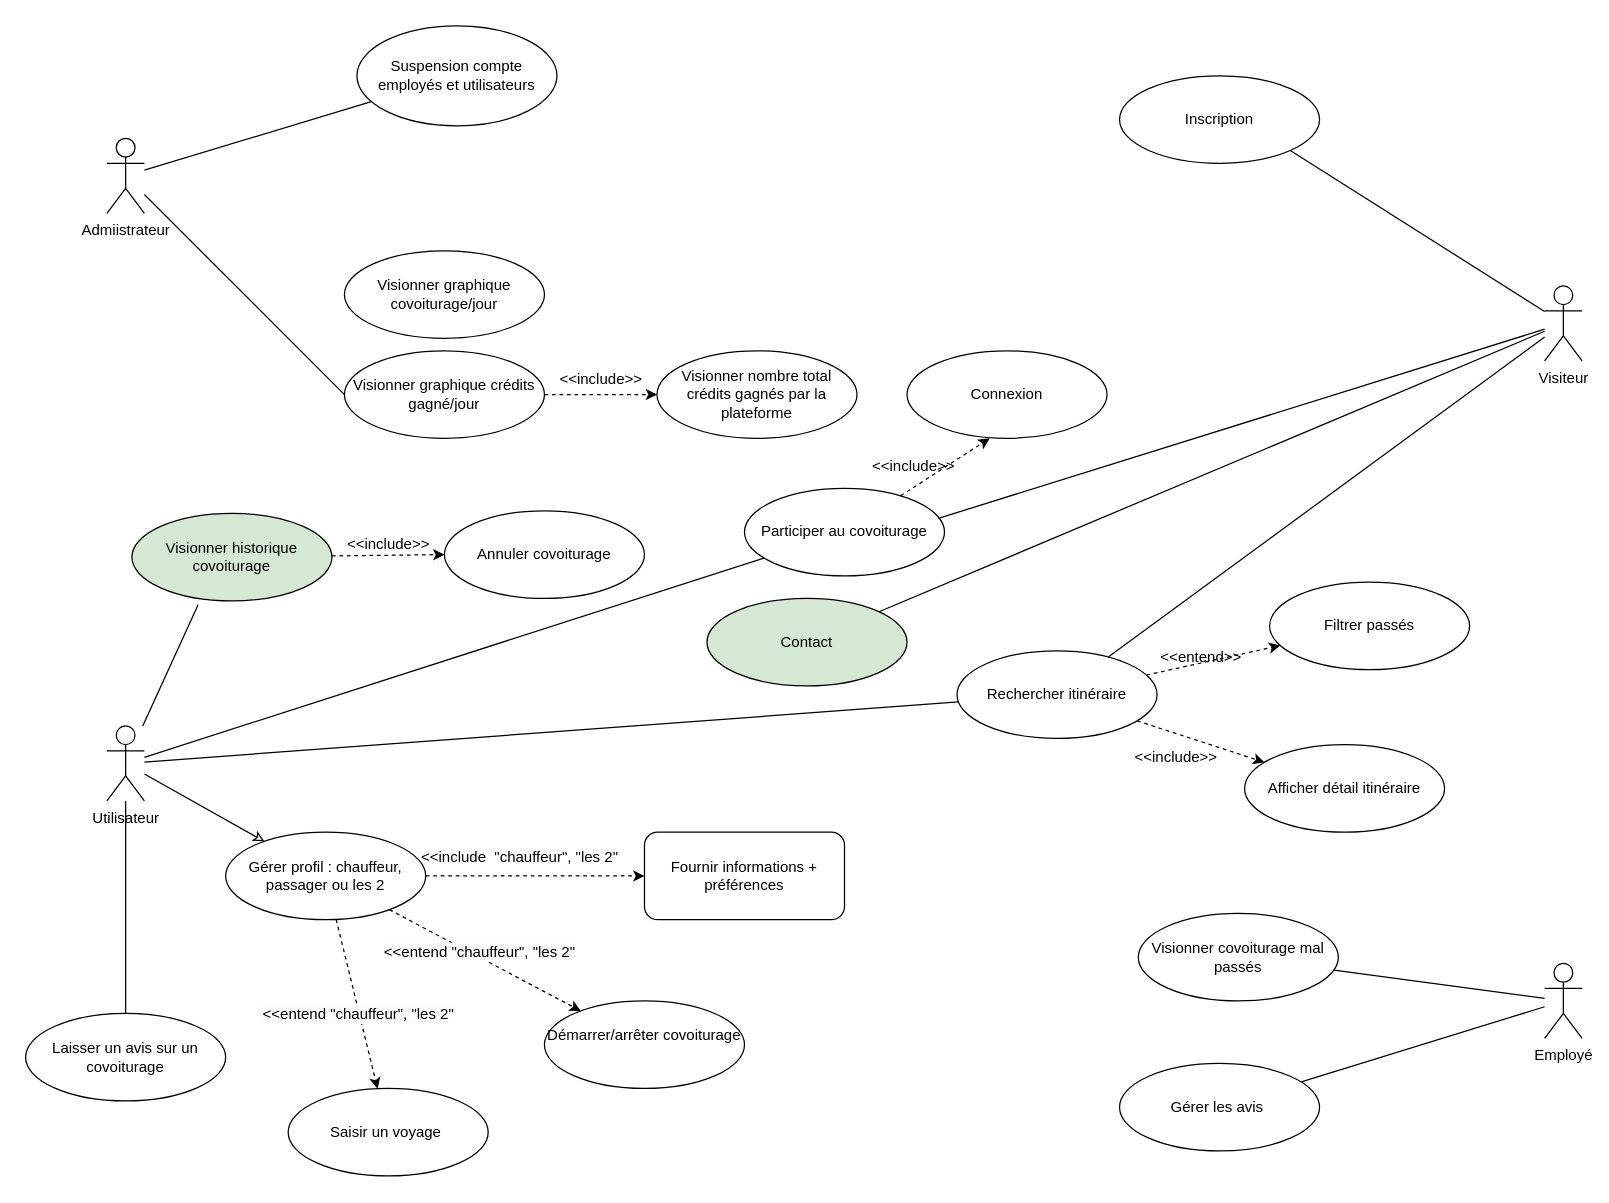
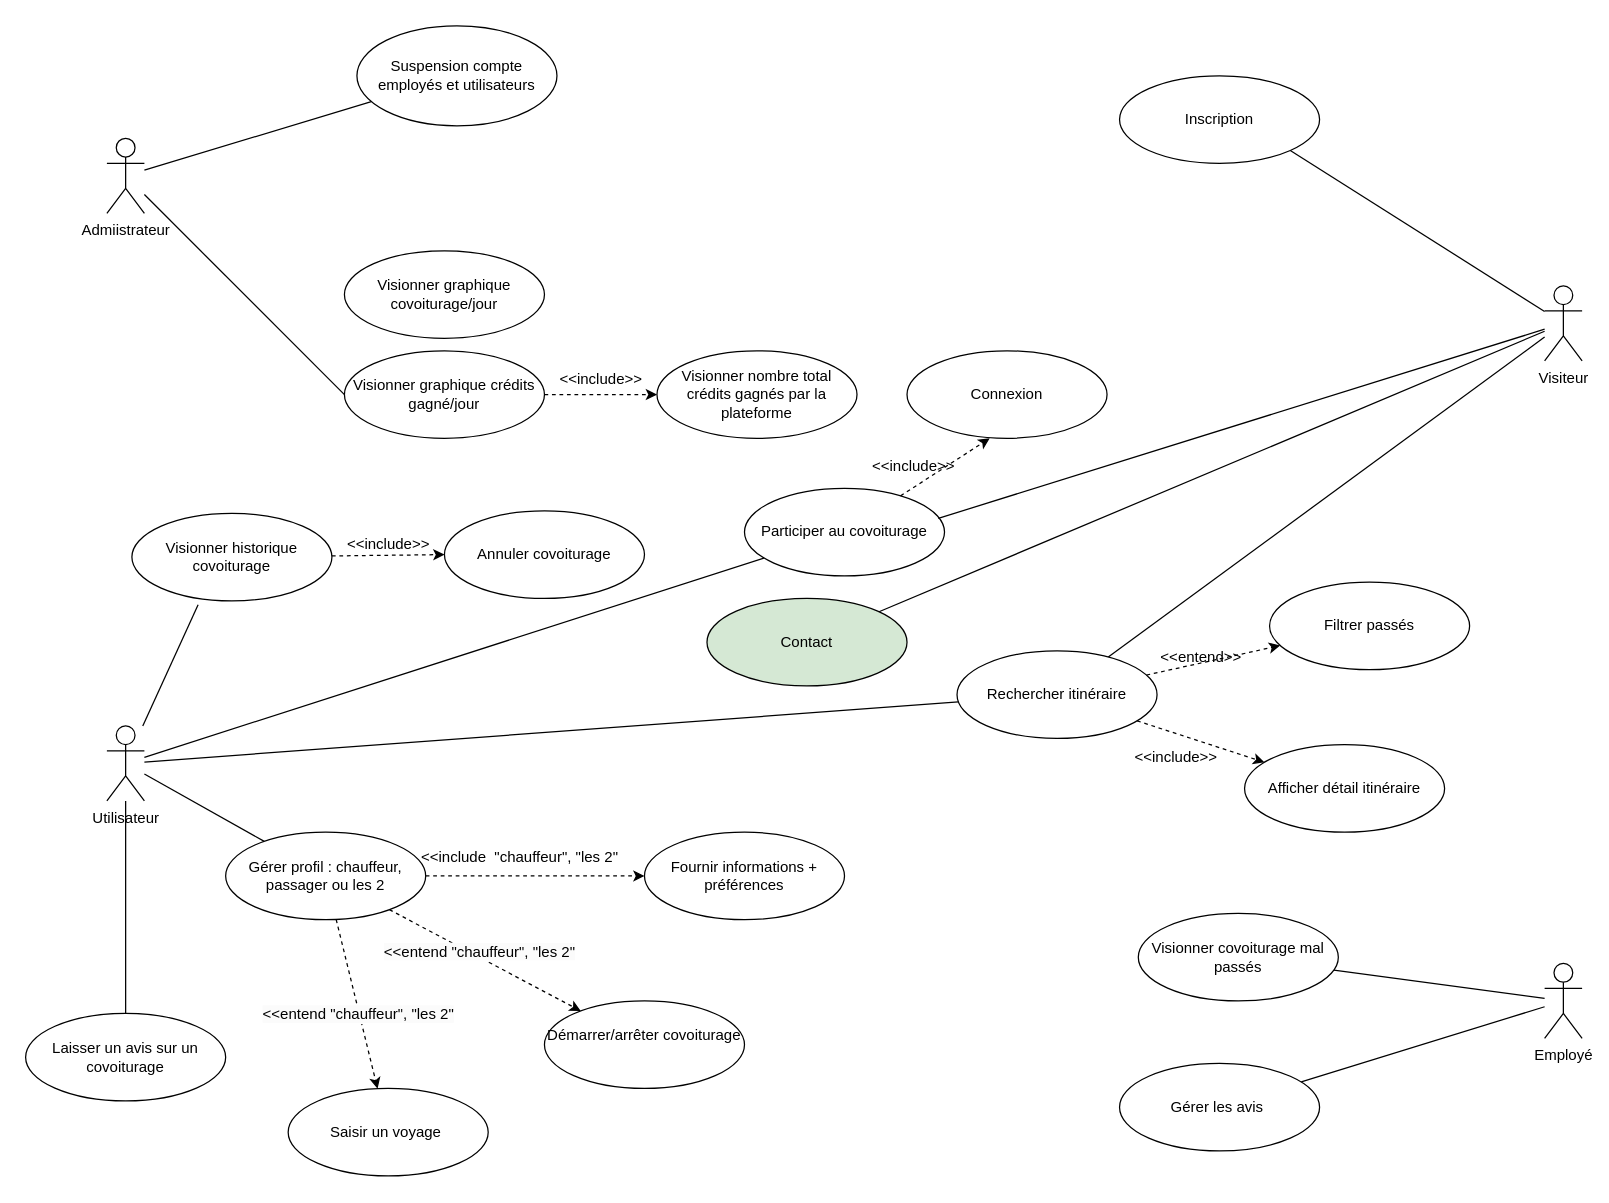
  <mxCell id="0" />
  <mxCell id="1" parent="0" />
  <mxCell id="2" style="rounded=0;orthogonalLoop=1;jettySize=auto;html=1;endArrow=none;endFill=0;" edge="1" parent="1" source="4" target="17"><mxGeometry relative="1" as="geometry" /></mxCell>
  <mxCell id="3" style="rounded=0;orthogonalLoop=1;jettySize=auto;html=1;entryX=0;entryY=0.5;entryDx=0;entryDy=0;endArrow=none;endFill=0;" edge="1" parent="1" source="4" target="20"><mxGeometry relative="1" as="geometry" /></mxCell>
  <mxCell id="4" value="Admiistrateur" style="shape=umlActor;verticalLabelPosition=bottom;verticalAlign=top;html=1;outlineConnect=0;" parent="1" vertex="1"><mxGeometry x="85" y="110" width="30" height="60" as="geometry" /></mxCell>
  <mxCell id="5" style="rounded=0;orthogonalLoop=1;jettySize=auto;html=1;entryX=1;entryY=1;entryDx=0;entryDy=0;endArrow=none;endFill=0;" edge="1" parent="1" source="8" target="39"><mxGeometry relative="1" as="geometry" /></mxCell>
  <mxCell id="6" style="rounded=0;orthogonalLoop=1;jettySize=auto;html=1;endArrow=none;endFill=0;" edge="1" parent="1" source="8" target="40"><mxGeometry relative="1" as="geometry" /></mxCell>
  <mxCell id="7" style="rounded=0;orthogonalLoop=1;jettySize=auto;html=1;endArrow=none;endFill=0;" edge="1" parent="1" source="8" target="48"><mxGeometry relative="1" as="geometry" /></mxCell>
  <mxCell id="8" value="Visiteur" style="shape=umlActor;verticalLabelPosition=bottom;verticalAlign=top;html=1;outlineConnect=0;" parent="1" vertex="1"><mxGeometry x="1235" y="228" width="30" height="60" as="geometry" /></mxCell>
  <mxCell id="9" style="rounded=0;orthogonalLoop=1;jettySize=auto;html=1;endArrow=none;endFill=0;" edge="1" parent="1" source="11" target="54"><mxGeometry relative="1" as="geometry" /></mxCell>
  <mxCell id="10" style="rounded=0;orthogonalLoop=1;jettySize=auto;html=1;endArrow=none;endFill=0;" edge="1" parent="1" source="11" target="53"><mxGeometry relative="1" as="geometry" /></mxCell>
  <mxCell id="11" value="Employé" style="shape=umlActor;verticalLabelPosition=bottom;verticalAlign=top;html=1;outlineConnect=0;" parent="1" vertex="1"><mxGeometry x="1235" y="770" width="30" height="60" as="geometry" /></mxCell>
- <mxCell id="12" style="rounded=0;orthogonalLoop=1;jettySize=auto;html=1;endArrow=classic;endFill=0;" edge="1" parent="1" source="16" target="33"><mxGeometry relative="1" as="geometry" /></mxCell>
+ <mxCell id="12" style="rounded=0;orthogonalLoop=1;jettySize=auto;html=1;endArrow=none;endFill=0;" edge="1" parent="1" source="16" target="33"><mxGeometry relative="1" as="geometry" /></mxCell>
  <mxCell id="13" style="rounded=0;orthogonalLoop=1;jettySize=auto;html=1;endArrow=none;endFill=0;" edge="1" parent="1" source="16" target="38"><mxGeometry relative="1" as="geometry" /></mxCell>
  <mxCell id="14" style="rounded=0;orthogonalLoop=1;jettySize=auto;html=1;endArrow=none;endFill=0;" edge="1" parent="1" source="16" target="41"><mxGeometry relative="1" as="geometry" /></mxCell>
  <mxCell id="15" style="rounded=0;orthogonalLoop=1;jettySize=auto;html=1;endArrow=none;endFill=0;" edge="1" parent="1" source="16" target="48"><mxGeometry relative="1" as="geometry" /></mxCell>
  <mxCell id="16" value="Utilisateur&lt;div&gt;&lt;br&gt;&lt;/div&gt;" style="shape=umlActor;verticalLabelPosition=bottom;verticalAlign=top;html=1;outlineConnect=0;" parent="1" vertex="1"><mxGeometry x="85" y="580" width="30" height="60" as="geometry" /></mxCell>
  <mxCell id="17" value="Suspension compte employés et utilisateurs" style="ellipse;whiteSpace=wrap;html=1;" parent="1" vertex="1"><mxGeometry x="285" y="20" width="160" height="80" as="geometry" /></mxCell>
  <mxCell id="18" value="Visionner graphique covoiturage/jour" style="ellipse;whiteSpace=wrap;html=1;" vertex="1" parent="1"><mxGeometry x="275" y="200" width="160" height="70" as="geometry" /></mxCell>
  <mxCell id="19" style="rounded=0;orthogonalLoop=1;jettySize=auto;html=1;dashed=1;" edge="1" parent="1" source="20" target="21"><mxGeometry relative="1" as="geometry" /></mxCell>
  <mxCell id="20" value="Visionner graphique crédits gagné/jour" style="ellipse;whiteSpace=wrap;html=1;" vertex="1" parent="1"><mxGeometry x="275" y="280" width="160" height="70" as="geometry" /></mxCell>
  <mxCell id="21" value="Visionner nombre total crédits gagnés par la plateforme" style="ellipse;whiteSpace=wrap;html=1;" vertex="1" parent="1"><mxGeometry x="525" y="280" width="160" height="70" as="geometry" /></mxCell>
  <mxCell id="22" value="&amp;lt;&amp;lt;include&amp;gt;&amp;gt;" style="text;html=1;align=center;verticalAlign=middle;resizable=0;points=[];autosize=1;strokeColor=none;fillColor=none;" vertex="1" parent="1"><mxGeometry x="435" y="288" width="90" height="30" as="geometry" /></mxCell>
  <mxCell id="23" style="rounded=0;orthogonalLoop=1;jettySize=auto;html=1;entryX=0;entryY=0.5;entryDx=0;entryDy=0;dashed=1;" edge="1" parent="1" source="24" target="25"><mxGeometry relative="1" as="geometry" /></mxCell>
- <mxCell id="24" value="Visionner historique covoiturage" style="ellipse;whiteSpace=wrap;html=1;fillColor=#d5e8d4;" vertex="1" parent="1"><mxGeometry x="105" y="410" width="160" height="70" as="geometry" /></mxCell>
+ <mxCell id="24" value="Visionner historique covoiturage" style="ellipse;whiteSpace=wrap;html=1;" vertex="1" parent="1"><mxGeometry x="105" y="410" width="160" height="70" as="geometry" /></mxCell>
  <mxCell id="25" value="Annuler covoiturage" style="ellipse;whiteSpace=wrap;html=1;" vertex="1" parent="1"><mxGeometry y="408" width="160" height="70" as="geometry" x="355" /></mxCell>
  <mxCell id="26" value="&amp;lt;&amp;lt;include&amp;gt;&amp;gt;" style="text;html=1;align=center;verticalAlign=middle;resizable=0;points=[];autosize=1;strokeColor=none;fillColor=none;" vertex="1" parent="1"><mxGeometry x="265" y="420" width="90" height="30" as="geometry" /></mxCell>
  <mxCell id="27" style="rounded=0;orthogonalLoop=1;jettySize=auto;html=1;entryX=0.331;entryY=1.043;entryDx=0;entryDy=0;entryPerimeter=0;endArrow=none;endFill=0;" edge="1" parent="1" source="16" target="24"><mxGeometry relative="1" as="geometry" /></mxCell>
  <mxCell id="28" style="rounded=0;orthogonalLoop=1;jettySize=auto;html=1;dashed=1;" edge="1" parent="1" source="33" target="34"><mxGeometry relative="1" as="geometry" /></mxCell>
  <mxCell id="29" style="rounded=0;orthogonalLoop=1;jettySize=auto;html=1;dashed=1;" edge="1" parent="1" source="33" target="36"><mxGeometry relative="1" as="geometry" /></mxCell>
  <mxCell id="30" value="&lt;span style=&quot;font-size: 12px; background-color: rgb(251, 251, 251);&quot;&gt;&amp;lt;&amp;lt;entend &quot;chauffeur&quot;&lt;/span&gt;&lt;span style=&quot;font-size: 12px; background-color: rgb(251, 251, 251);&quot;&gt;, &quot;les 2&quot;&lt;/span&gt;" style="edgeLabel;html=1;align=center;verticalAlign=middle;resizable=0;points=[];" vertex="1" connectable="0" parent="29"><mxGeometry x="0.21" relative="1" as="geometry"><mxPoint x="-3" y="-6" as="offset" /></mxGeometry></mxCell>
  <mxCell id="31" style="rounded=0;orthogonalLoop=1;jettySize=auto;html=1;dashed=1;" edge="1" parent="1" source="33" target="37"><mxGeometry relative="1" as="geometry" /></mxCell>
  <mxCell id="32" value="&lt;span style=&quot;font-size: 12px; background-color: rgb(251, 251, 251);&quot;&gt;&amp;lt;&amp;lt;entend &quot;chauffeur&quot;&lt;/span&gt;&lt;span style=&quot;font-size: 12px; background-color: rgb(251, 251, 251);&quot;&gt;, &quot;les 2&quot;&lt;/span&gt;" style="edgeLabel;html=1;align=center;verticalAlign=middle;resizable=0;points=[];" vertex="1" connectable="0" parent="31"><mxGeometry x="-0.09" y="4" relative="1" as="geometry"><mxPoint as="offset" /></mxGeometry></mxCell>
  <mxCell id="33" value="Gérer profil : chauffeur, passager ou les 2" style="ellipse;whiteSpace=wrap;html=1;" vertex="1" parent="1"><mxGeometry x="180" y="665" width="160" height="70" as="geometry" /></mxCell>
- <mxCell id="34" value="Fournir informations + préférences" style="whiteSpace=wrap;html=1;rounded=1;" vertex="1" parent="1"><mxGeometry x="515" y="665" width="160" height="70" as="geometry" /></mxCell>
+ <mxCell id="34" value="Fournir informations + préférences" style="ellipse;whiteSpace=wrap;html=1;" vertex="1" parent="1"><mxGeometry x="515" y="665" width="160" height="70" as="geometry" /></mxCell>
  <mxCell id="35" value="&amp;lt;&amp;lt;include&amp;nbsp; &quot;chauffeur&quot;, &quot;les 2&quot;" style="text;html=1;align=center;verticalAlign=middle;resizable=0;points=[];autosize=1;strokeColor=none;fillColor=none;" vertex="1" parent="1"><mxGeometry x="325" y="670" width="180" height="30" as="geometry" /></mxCell>
  <mxCell id="36" value="Saisir un voyage &lt;span style=&quot;color: rgba(0, 0, 0, 0); font-family: monospace; font-size: 0px; text-align: start; text-wrap: nowrap;&quot;&gt;%3CmxGraphModel%3E%3Croot%3E%3CmxCell%20id%3D%220%22%2F%3E%3CmxCell%20id%3D%221%22%20parent%3D%220%22%2F%3E%3CmxCell%20id%3D%222%22%20value%3D%22G%C3%A9rer%20profil%20%3A%20chauffeur%2C%20passager%20ou%20les%202%22%20style%3D%22ellipse%3BwhiteSpace%3Dwrap%3Bhtml%3D1%3B%22%20vertex%3D%221%22%20parent%3D%221%22%3E%3CmxGeometry%20x%3D%22-20%22%20y%3D%22620%22%20width%3D%22160%22%20height%3D%2270%22%20as%3D%22geometry%22%2F%3E%3C%2FmxCell%3E%3C%2Froot%3E%3C%2FmxGraphModel%3E&lt;/span&gt;" style="ellipse;whiteSpace=wrap;html=1;" vertex="1" parent="1"><mxGeometry x="230" y="870" width="160" height="70" as="geometry" /></mxCell>
  <mxCell id="37" value="Démarrer/arrêter covoiturage &lt;span style=&quot;color: rgba(0, 0, 0, 0); font-family: monospace; font-size: 0px; text-align: start; text-wrap: nowrap;&quot;&gt;%3CmxGraphModel%3E%3Croot%3E%3CmxCell%20id%3D%220%22%2F%3E%3CmxCell%20id%3D%221%22%20parent%3D%220%22%2F%3E%3CmxCell%20id%3D%222%22%20value%3D%22G%C3%A9rer%20profil%20%3A%20chauffeur%2C%20passager%20ou%20les%202%22%20style%3D%22ellipse%3BwhiteSpace%3Dwrap%3Bhtml%3D1%3B%22%20vertex%3D%221%22%20parent%3D%221%22%3E%3CmxGeometry%20x%3D%22-20%22%20y%3D%22620%22%20width%3D%22160%22%20height%3D%2270%22%20as%3D%22geometry%22%2F%3E%3C%2FmxCell%3E%3C%2Froot%3E%3C%2FmxGraphModel%3E&lt;/span&gt;" style="ellipse;whiteSpace=wrap;html=1;" vertex="1" parent="1"><mxGeometry x="435" y="800" width="160" height="70" as="geometry" /></mxCell>
  <mxCell id="38" value="Laisser un avis sur un covoiturage" style="ellipse;whiteSpace=wrap;html=1;" vertex="1" parent="1"><mxGeometry x="20" y="810" width="160" height="70" as="geometry" /></mxCell>
  <mxCell id="39" value="Inscription" style="ellipse;whiteSpace=wrap;html=1;" vertex="1" parent="1"><mxGeometry x="895" y="60" width="160" height="70" as="geometry" /></mxCell>
  <mxCell id="40" value="Contact" style="ellipse;whiteSpace=wrap;html=1;fillColor=#d5e8d4;" vertex="1" parent="1"><mxGeometry x="565" y="478" width="160" height="70" as="geometry" /></mxCell>
  <mxCell id="41" value="Participer au covoiturage" style="ellipse;whiteSpace=wrap;html=1;" vertex="1" parent="1"><mxGeometry x="595" y="390" width="160" height="70" as="geometry" /></mxCell>
  <mxCell id="42" value="Connexion" style="ellipse;whiteSpace=wrap;html=1;" vertex="1" parent="1"><mxGeometry x="725" y="280" width="160" height="70" as="geometry" /></mxCell>
  <mxCell id="43" style="rounded=0;orthogonalLoop=1;jettySize=auto;html=1;entryX=0.413;entryY=1;entryDx=0;entryDy=0;entryPerimeter=0;dashed=1;" edge="1" parent="1" source="41" target="42"><mxGeometry relative="1" as="geometry" /></mxCell>
  <mxCell id="44" value="&amp;lt;&amp;lt;include&amp;gt;&amp;gt;&lt;div&gt;&lt;br&gt;&lt;/div&gt;" style="text;html=1;align=center;verticalAlign=middle;resizable=0;points=[];autosize=1;strokeColor=none;fillColor=none;" vertex="1" parent="1"><mxGeometry x="685" y="360" width="90" height="40" as="geometry" /></mxCell>
  <mxCell id="45" style="rounded=0;orthogonalLoop=1;jettySize=auto;html=1;entryX=0.969;entryY=0.343;entryDx=0;entryDy=0;entryPerimeter=0;endArrow=none;endFill=0;" edge="1" parent="1" source="8" target="41"><mxGeometry relative="1" as="geometry" /></mxCell>
  <mxCell id="46" style="rounded=0;orthogonalLoop=1;jettySize=auto;html=1;dashed=1;" edge="1" parent="1" source="48" target="49"><mxGeometry relative="1" as="geometry" /></mxCell>
  <mxCell id="47" style="rounded=0;orthogonalLoop=1;jettySize=auto;html=1;dashed=1;" edge="1" parent="1" source="48" target="50"><mxGeometry relative="1" as="geometry" /></mxCell>
  <mxCell id="48" value="Rechercher itinéraire" style="ellipse;whiteSpace=wrap;html=1;" vertex="1" parent="1"><mxGeometry x="765" y="520" width="160" height="70" as="geometry" /></mxCell>
  <mxCell id="49" value="Filtrer passés" style="ellipse;whiteSpace=wrap;html=1;" vertex="1" parent="1"><mxGeometry x="1015" y="465" width="160" height="70" as="geometry" /></mxCell>
  <mxCell id="50" value="Afficher détail itinéraire" style="ellipse;whiteSpace=wrap;html=1;" vertex="1" parent="1"><mxGeometry x="995" y="595" width="160" height="70" as="geometry" /></mxCell>
  <mxCell id="51" value="&amp;lt;&amp;lt;entend&amp;gt;&amp;gt;" style="text;html=1;align=center;verticalAlign=middle;resizable=0;points=[];autosize=1;strokeColor=none;fillColor=none;" vertex="1" parent="1"><mxGeometry x="915" y="510" width="90" height="30" as="geometry" /></mxCell>
  <mxCell id="52" value="&amp;lt;&amp;lt;include&amp;gt;&amp;gt;" style="text;html=1;align=center;verticalAlign=middle;resizable=0;points=[];autosize=1;strokeColor=none;fillColor=none;" vertex="1" parent="1"><mxGeometry x="895" y="590" width="90" height="30" as="geometry" /></mxCell>
  <mxCell id="53" value="Gérer les avis&amp;nbsp;" style="ellipse;whiteSpace=wrap;html=1;" vertex="1" parent="1"><mxGeometry x="895" y="850" width="160" height="70" as="geometry" /></mxCell>
  <mxCell id="54" value="Visionner covoiturage mal passés" style="ellipse;whiteSpace=wrap;html=1;" vertex="1" parent="1"><mxGeometry x="910" y="730" width="160" height="70" as="geometry" /></mxCell>
